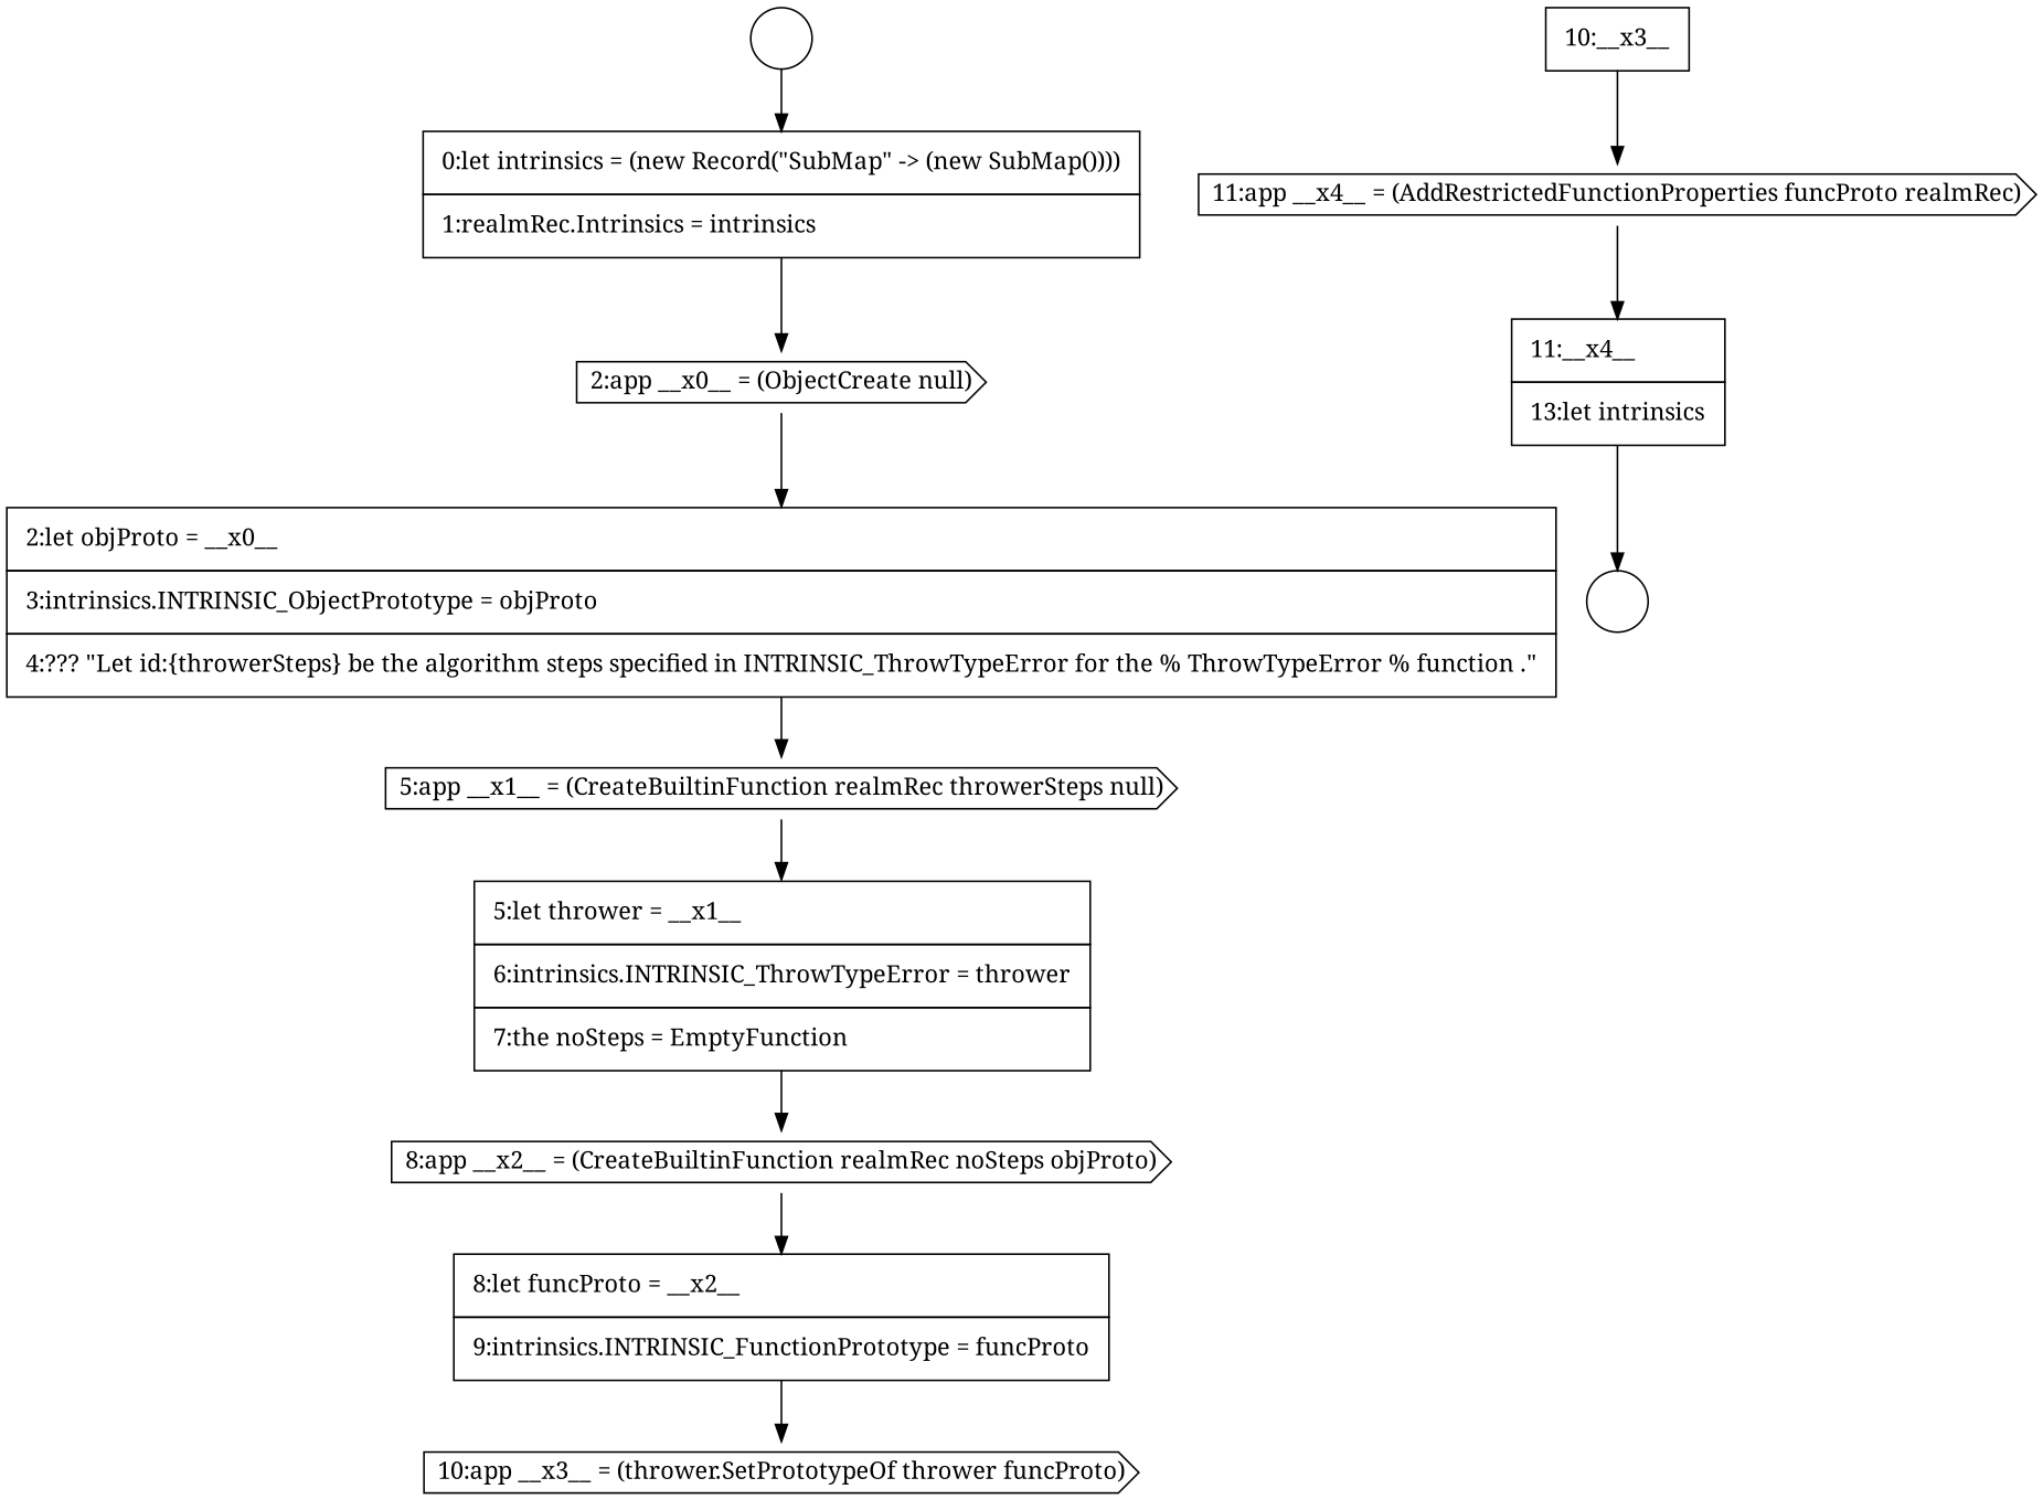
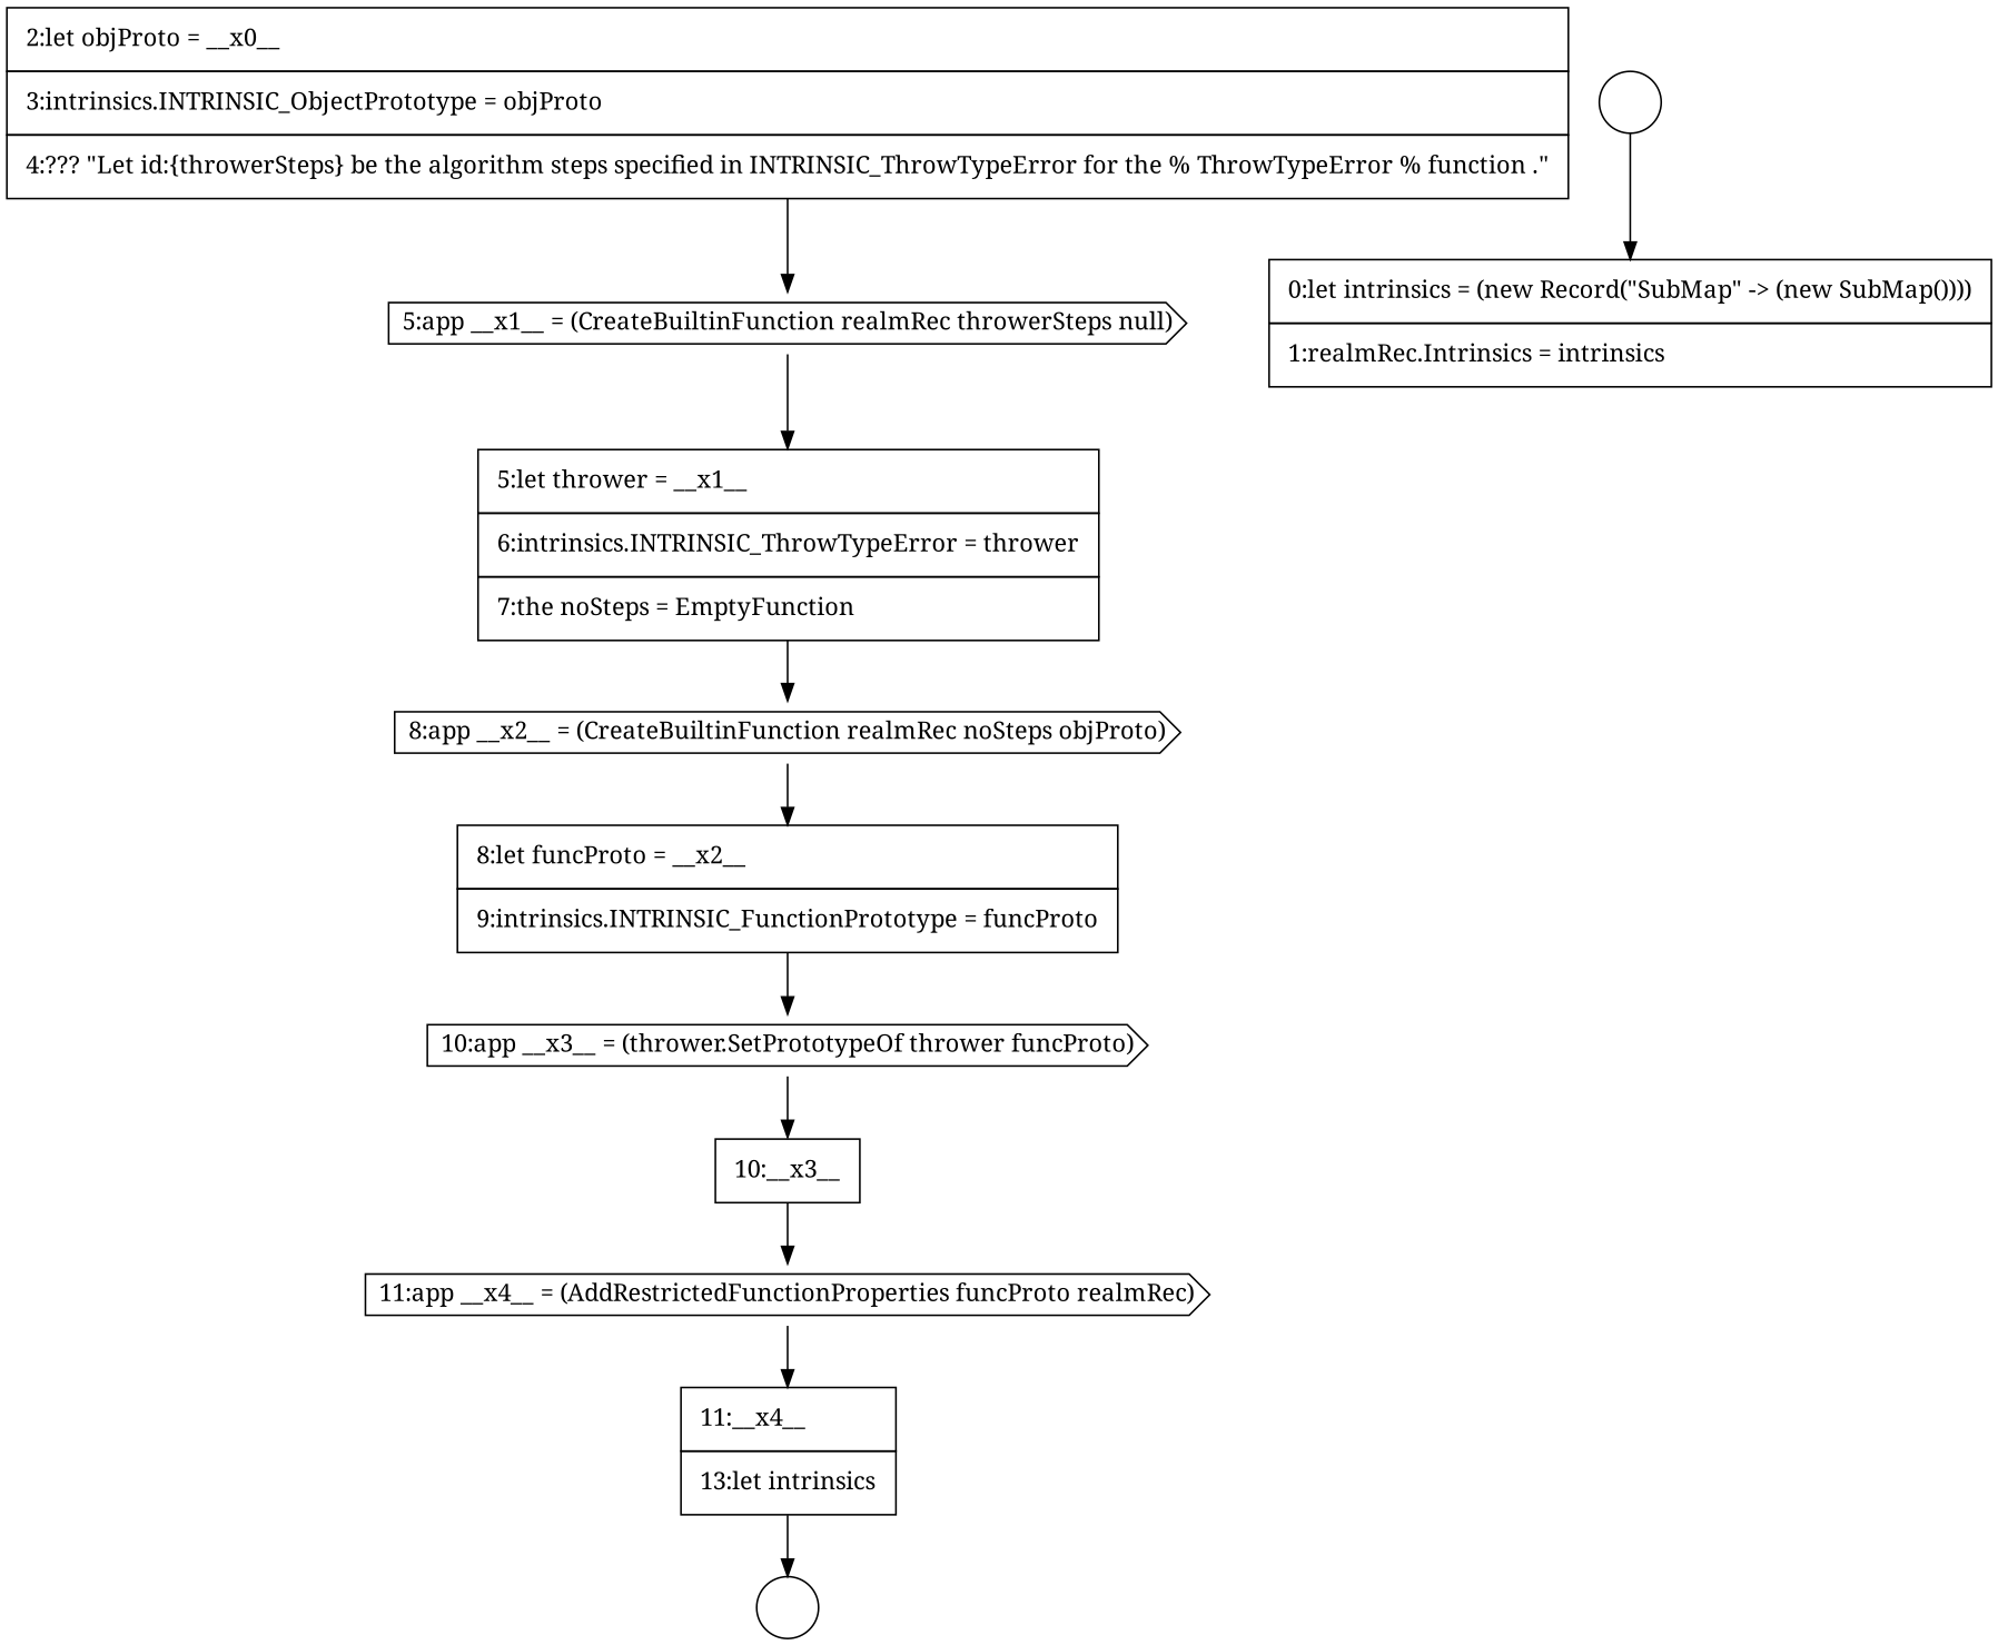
  digraph {
    fontname="Noto Serif"
    node [color=black fillcolor=white fontname="Noto Serif" shape=none style=filled]
    edge [color=black fontname="Noto Serif"]
-   n1 [label=<<font color="black">2:app __x0__ = (ObjectCreate null)</font>> shape=cds]
    n2 [label=<<font color="black">     <table border="0" cellborder="1" cellspacing="0" cellpadding="10">       <tr><td align="left">2:let objProto = __x0__</td></tr>       <tr><td align="left">3:intrinsics.INTRINSIC_ObjectPrototype = objProto</td></tr>       <tr><td align="left">4:??? &quot;Let id:{throwerSteps} be the algorithm steps specified in INTRINSIC_ThrowTypeError for the % ThrowTypeError % function .&quot;</td></tr>     </table>   </font>> margin=0]
    n3 [label=<<font color="black">5:app __x1__ = (CreateBuiltinFunction realmRec throwerSteps null)</font>> shape=cds]
    n4 [label=<<font color="black">     <table border="0" cellborder="1" cellspacing="0" cellpadding="10">       <tr><td align="left">10:__x3__</td></tr>     </table>   </font>> margin=0]
    n5 [label=<<font color="black">11:app __x4__ = (AddRestrictedFunctionProperties funcProto realmRec)</font>> shape=cds]
    n6 [label=<<font color="black">     <table border="0" cellborder="1" cellspacing="0" cellpadding="10">       <tr><td align="left">11:__x4__</td></tr>       <tr><td align="left">13:let intrinsics</td></tr>     </table>   </font>> margin=0]
    n7 [label=<<font color="black">     <table border="0" cellborder="1" cellspacing="0" cellpadding="10">       <tr><td align="left">5:let thrower = __x1__</td></tr>       <tr><td align="left">6:intrinsics.INTRINSIC_ThrowTypeError = thrower</td></tr>       <tr><td align="left">7:the noSteps = EmptyFunction</td></tr>     </table>   </font>> margin=0]
    n8 [label=<<font color="black">8:app __x2__ = (CreateBuiltinFunction realmRec noSteps objProto)</font>> shape=cds]
    n9 [label=<<font color="black">     <table border="0" cellborder="1" cellspacing="0" cellpadding="10">       <tr><td align="left">8:let funcProto = __x2__</td></tr>       <tr><td align="left">9:intrinsics.INTRINSIC_FunctionPrototype = funcProto</td></tr>     </table>   </font>> margin=0]
    n10 [label=<<font color="black">10:app __x3__ = (thrower.SetPrototypeOf thrower funcProto)</font>> shape=cds]
    n11 [label=" " shape=circle]
    n12 [label=<<font color="black">     <table border="0" cellborder="1" cellspacing="0" cellpadding="10">       <tr><td align="left">0:let intrinsics = (new Record(&quot;SubMap&quot; -&gt; (new SubMap())))</td></tr>       <tr><td align="left">1:realmRec.Intrinsics = intrinsics</td></tr>     </table>   </font>> margin=0]
    n13 [label=" " shape=circle]
-   n1 -> n2
    n2 -> n3
    n3 -> n7
    n4 -> n5
    n5 -> n6
    n6 -> n11
    n7 -> n8
    n8 -> n9
    n9 -> n10
-   n12 -> n1
+   n10 -> n4
    n13 -> n12
  }
